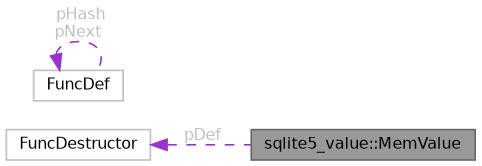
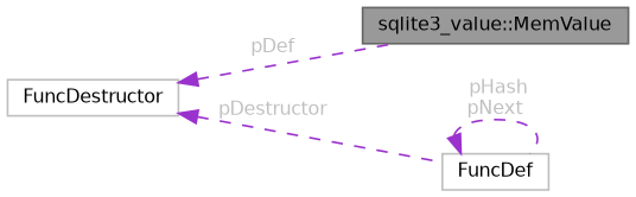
  digraph {
    rankdir=LR
    node [color=grey75 fillcolor=white fontname=Helvetica fontsize=10 shape=box style=filled]
    edge [color=darkorchid3 dir=back fontcolor=grey fontname=Helvetica fontsize=10 labelfontname=Helvetica labelfontsize=10 style=dashed]
-   n1 [color=gray40 fillcolor=grey60 fontcolor=black height=0.2 label="sqlite5_value::MemValue" width=0.4]
+   n1 [color=gray40 fillcolor=grey60 fontcolor=black height=0.2 label="sqlite3_value::MemValue" width=0.4]
    n2 [height=0.2 label=FuncDef width=0.4]
    n3 [height=0.2 label=FuncDestructor width=0.4]
    n2 -> n2 [label=" pHash\npNext"]
    n3 -> n1 [label=" pDef"]
+   n3 -> n2 [label=" pDestructor"]
  }
